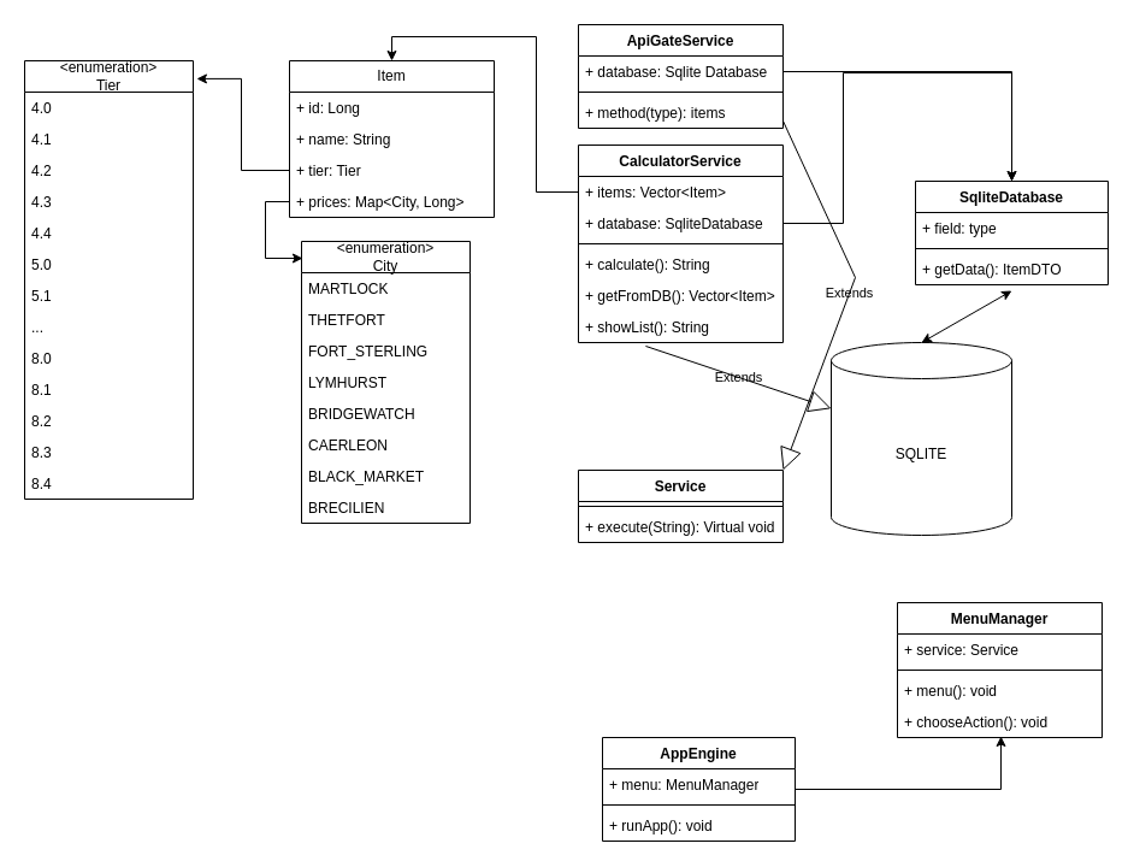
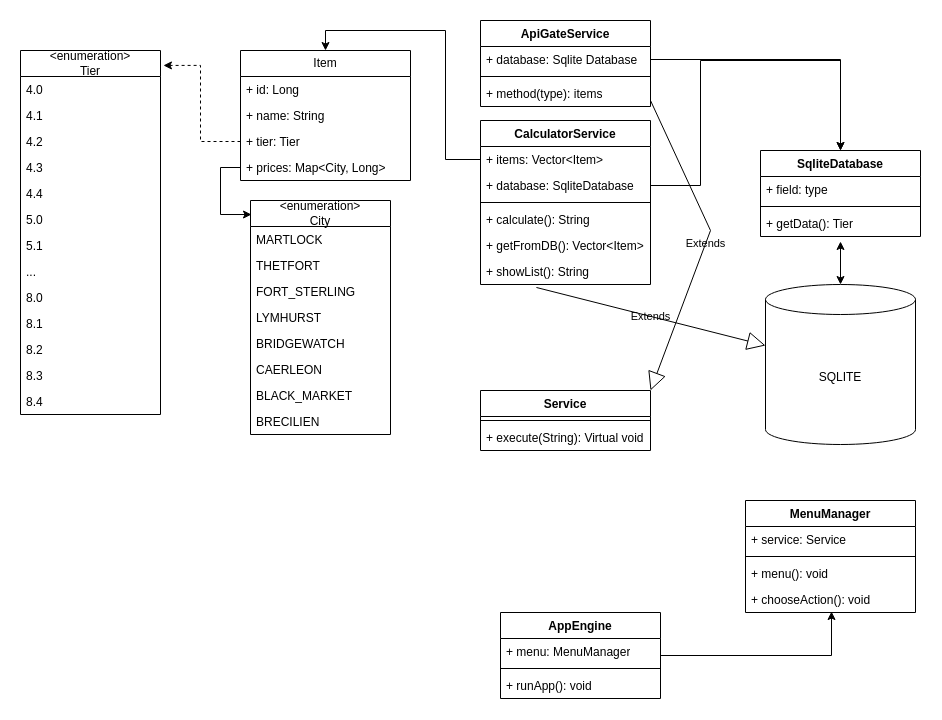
  <mxCell id="0" />
  <mxCell id="1" parent="0" />
  <mxCell id="2" value="Item" style="swimlane;fontStyle=0;childLayout=stackLayout;horizontal=1;startSize=26;fillColor=none;horizontalStack=0;resizeParent=1;resizeParentMax=0;resizeLast=0;collapsible=1;marginBottom=0;whiteSpace=wrap;html=1;" parent="1" vertex="1"><mxGeometry x="240" y="50" width="170" height="130" as="geometry"><mxRectangle x="340" y="410" width="60" height="30" as="alternateBounds" /></mxGeometry></mxCell>
  <mxCell id="3" value="+ id: Long" style="text;strokeColor=none;fillColor=none;align=left;verticalAlign=top;spacingLeft=4;spacingRight=4;overflow=hidden;rotatable=0;points=[[0,0.5],[1,0.5]];portConstraint=eastwest;whiteSpace=wrap;html=1;" parent="2" vertex="1"><mxGeometry y="26" width="170" height="26" as="geometry" /></mxCell>
  <mxCell id="4" value="+ name: String" style="text;strokeColor=none;fillColor=none;align=left;verticalAlign=top;spacingLeft=4;spacingRight=4;overflow=hidden;rotatable=0;points=[[0,0.5],[1,0.5]];portConstraint=eastwest;whiteSpace=wrap;html=1;" parent="2" vertex="1"><mxGeometry y="52" width="170" height="26" as="geometry" /></mxCell>
  <mxCell id="5" value="+ tier: Tier" style="text;strokeColor=none;fillColor=none;align=left;verticalAlign=top;spacingLeft=4;spacingRight=4;overflow=hidden;rotatable=0;points=[[0,0.5],[1,0.5]];portConstraint=eastwest;whiteSpace=wrap;html=1;" parent="2" vertex="1"><mxGeometry y="78" width="170" height="26" as="geometry" /></mxCell>
  <mxCell id="6" value="+ prices: Map&amp;lt;City, Long&amp;gt;" style="text;strokeColor=none;fillColor=none;align=left;verticalAlign=top;spacingLeft=4;spacingRight=4;overflow=hidden;rotatable=0;points=[[0,0.5],[1,0.5]];portConstraint=eastwest;whiteSpace=wrap;html=1;" parent="2" vertex="1"><mxGeometry y="104" width="170" height="26" as="geometry" /></mxCell>
  <mxCell id="7" value="&amp;lt;enumeration&amp;gt;&lt;div&gt;City&lt;/div&gt;" style="swimlane;fontStyle=0;childLayout=stackLayout;horizontal=1;startSize=26;fillColor=none;horizontalStack=0;resizeParent=1;resizeParentMax=0;resizeLast=0;collapsible=1;marginBottom=0;whiteSpace=wrap;html=1;" parent="1" vertex="1"><mxGeometry x="250" y="200" width="140" height="234" as="geometry" /></mxCell>
  <mxCell id="8" value="MARTLOCK" style="text;strokeColor=none;fillColor=none;align=left;verticalAlign=top;spacingLeft=4;spacingRight=4;overflow=hidden;rotatable=0;points=[[0,0.5],[1,0.5]];portConstraint=eastwest;whiteSpace=wrap;html=1;" parent="7" vertex="1"><mxGeometry y="26" width="140" height="26" as="geometry" /></mxCell>
  <mxCell id="9" value="THETFORT" style="text;strokeColor=none;fillColor=none;align=left;verticalAlign=top;spacingLeft=4;spacingRight=4;overflow=hidden;rotatable=0;points=[[0,0.5],[1,0.5]];portConstraint=eastwest;whiteSpace=wrap;html=1;" parent="7" vertex="1"><mxGeometry y="52" width="140" height="26" as="geometry" /></mxCell>
  <mxCell id="10" value="FORT_STERLING" style="text;strokeColor=none;fillColor=none;align=left;verticalAlign=top;spacingLeft=4;spacingRight=4;overflow=hidden;rotatable=0;points=[[0,0.5],[1,0.5]];portConstraint=eastwest;whiteSpace=wrap;html=1;" parent="7" vertex="1"><mxGeometry y="78" width="140" height="26" as="geometry" /></mxCell>
  <mxCell id="11" value="LYMHURST" style="text;strokeColor=none;fillColor=none;align=left;verticalAlign=top;spacingLeft=4;spacingRight=4;overflow=hidden;rotatable=0;points=[[0,0.5],[1,0.5]];portConstraint=eastwest;whiteSpace=wrap;html=1;" parent="7" vertex="1"><mxGeometry y="104" width="140" height="26" as="geometry" /></mxCell>
  <mxCell id="12" value="BRIDGEWATCH" style="text;strokeColor=none;fillColor=none;align=left;verticalAlign=top;spacingLeft=4;spacingRight=4;overflow=hidden;rotatable=0;points=[[0,0.5],[1,0.5]];portConstraint=eastwest;whiteSpace=wrap;html=1;" parent="7" vertex="1"><mxGeometry y="130" width="140" height="26" as="geometry" /></mxCell>
  <mxCell id="13" value="CAERLEON" style="text;strokeColor=none;fillColor=none;align=left;verticalAlign=top;spacingLeft=4;spacingRight=4;overflow=hidden;rotatable=0;points=[[0,0.5],[1,0.5]];portConstraint=eastwest;whiteSpace=wrap;html=1;" parent="7" vertex="1"><mxGeometry y="156" width="140" height="26" as="geometry" /></mxCell>
  <mxCell id="14" value="BLACK_MARKET" style="text;strokeColor=none;fillColor=none;align=left;verticalAlign=top;spacingLeft=4;spacingRight=4;overflow=hidden;rotatable=0;points=[[0,0.5],[1,0.5]];portConstraint=eastwest;whiteSpace=wrap;html=1;" parent="7" vertex="1"><mxGeometry y="182" width="140" height="26" as="geometry" /></mxCell>
  <mxCell id="15" value="BRECILIEN" style="text;strokeColor=none;fillColor=none;align=left;verticalAlign=top;spacingLeft=4;spacingRight=4;overflow=hidden;rotatable=0;points=[[0,0.5],[1,0.5]];portConstraint=eastwest;whiteSpace=wrap;html=1;" parent="7" vertex="1"><mxGeometry y="208" width="140" height="26" as="geometry" /></mxCell>
  <mxCell id="16" value="&amp;lt;enumeration&lt;span style=&quot;background-color: initial;&quot;&gt;&amp;gt;&lt;/span&gt;&lt;div&gt;&lt;span style=&quot;background-color: initial;&quot;&gt;Tier&lt;/span&gt;&lt;/div&gt;" style="swimlane;fontStyle=0;childLayout=stackLayout;horizontal=1;startSize=26;fillColor=none;horizontalStack=0;resizeParent=1;resizeParentMax=0;resizeLast=0;collapsible=1;marginBottom=0;whiteSpace=wrap;html=1;" parent="1" vertex="1"><mxGeometry x="20" y="50" width="140" height="364" as="geometry" /></mxCell>
  <mxCell id="17" value="4.0" style="text;strokeColor=none;fillColor=none;align=left;verticalAlign=top;spacingLeft=4;spacingRight=4;overflow=hidden;rotatable=0;points=[[0,0.5],[1,0.5]];portConstraint=eastwest;whiteSpace=wrap;html=1;" parent="16" vertex="1"><mxGeometry y="26" width="140" height="26" as="geometry" /></mxCell>
  <mxCell id="18" value="4.1" style="text;strokeColor=none;fillColor=none;align=left;verticalAlign=top;spacingLeft=4;spacingRight=4;overflow=hidden;rotatable=0;points=[[0,0.5],[1,0.5]];portConstraint=eastwest;whiteSpace=wrap;html=1;" parent="16" vertex="1"><mxGeometry y="52" width="140" height="26" as="geometry" /></mxCell>
  <mxCell id="19" value="4.2" style="text;strokeColor=none;fillColor=none;align=left;verticalAlign=top;spacingLeft=4;spacingRight=4;overflow=hidden;rotatable=0;points=[[0,0.5],[1,0.5]];portConstraint=eastwest;whiteSpace=wrap;html=1;" parent="16" vertex="1"><mxGeometry y="78" width="140" height="26" as="geometry" /></mxCell>
  <mxCell id="20" value="4.3" style="text;strokeColor=none;fillColor=none;align=left;verticalAlign=top;spacingLeft=4;spacingRight=4;overflow=hidden;rotatable=0;points=[[0,0.5],[1,0.5]];portConstraint=eastwest;whiteSpace=wrap;html=1;" parent="16" vertex="1"><mxGeometry y="104" width="140" height="26" as="geometry" /></mxCell>
  <mxCell id="21" value="4.4" style="text;strokeColor=none;fillColor=none;align=left;verticalAlign=top;spacingLeft=4;spacingRight=4;overflow=hidden;rotatable=0;points=[[0,0.5],[1,0.5]];portConstraint=eastwest;whiteSpace=wrap;html=1;" parent="16" vertex="1"><mxGeometry y="130" width="140" height="26" as="geometry" /></mxCell>
  <mxCell id="22" value="5.0" style="text;strokeColor=none;fillColor=none;align=left;verticalAlign=top;spacingLeft=4;spacingRight=4;overflow=hidden;rotatable=0;points=[[0,0.5],[1,0.5]];portConstraint=eastwest;whiteSpace=wrap;html=1;" parent="16" vertex="1"><mxGeometry y="156" width="140" height="26" as="geometry" /></mxCell>
  <mxCell id="23" value="5.1" style="text;strokeColor=none;fillColor=none;align=left;verticalAlign=top;spacingLeft=4;spacingRight=4;overflow=hidden;rotatable=0;points=[[0,0.5],[1,0.5]];portConstraint=eastwest;whiteSpace=wrap;html=1;" parent="16" vertex="1"><mxGeometry y="182" width="140" height="26" as="geometry" /></mxCell>
  <mxCell id="24" value="..." style="text;strokeColor=none;fillColor=none;align=left;verticalAlign=top;spacingLeft=4;spacingRight=4;overflow=hidden;rotatable=0;points=[[0,0.5],[1,0.5]];portConstraint=eastwest;whiteSpace=wrap;html=1;" parent="16" vertex="1"><mxGeometry y="208" width="140" height="26" as="geometry" /></mxCell>
  <mxCell id="25" value="8.0" style="text;strokeColor=none;fillColor=none;align=left;verticalAlign=top;spacingLeft=4;spacingRight=4;overflow=hidden;rotatable=0;points=[[0,0.5],[1,0.5]];portConstraint=eastwest;whiteSpace=wrap;html=1;" parent="16" vertex="1"><mxGeometry y="234" width="140" height="26" as="geometry" /></mxCell>
  <mxCell id="26" value="8.1" style="text;strokeColor=none;fillColor=none;align=left;verticalAlign=top;spacingLeft=4;spacingRight=4;overflow=hidden;rotatable=0;points=[[0,0.5],[1,0.5]];portConstraint=eastwest;whiteSpace=wrap;html=1;" parent="16" vertex="1"><mxGeometry y="260" width="140" height="26" as="geometry" /></mxCell>
  <mxCell id="27" value="8.2" style="text;strokeColor=none;fillColor=none;align=left;verticalAlign=top;spacingLeft=4;spacingRight=4;overflow=hidden;rotatable=0;points=[[0,0.5],[1,0.5]];portConstraint=eastwest;whiteSpace=wrap;html=1;" parent="16" vertex="1"><mxGeometry y="286" width="140" height="26" as="geometry" /></mxCell>
  <mxCell id="28" value="8.3" style="text;strokeColor=none;fillColor=none;align=left;verticalAlign=top;spacingLeft=4;spacingRight=4;overflow=hidden;rotatable=0;points=[[0,0.5],[1,0.5]];portConstraint=eastwest;whiteSpace=wrap;html=1;" parent="16" vertex="1"><mxGeometry y="312" width="140" height="26" as="geometry" /></mxCell>
  <mxCell id="29" value="8.4" style="text;strokeColor=none;fillColor=none;align=left;verticalAlign=top;spacingLeft=4;spacingRight=4;overflow=hidden;rotatable=0;points=[[0,0.5],[1,0.5]];portConstraint=eastwest;whiteSpace=wrap;html=1;" parent="16" vertex="1"><mxGeometry y="338" width="140" height="26" as="geometry" /></mxCell>
- <mxCell id="30" style="edgeStyle=orthogonalEdgeStyle;rounded=0;orthogonalLoop=1;jettySize=auto;html=1;entryX=1.021;entryY=0.041;entryDx=0;entryDy=0;entryPerimeter=0;" parent="1" source="5" target="16" edge="1"><mxGeometry relative="1" as="geometry" /></mxCell>
+ <mxCell id="30" style="edgeStyle=orthogonalEdgeStyle;rounded=0;orthogonalLoop=1;jettySize=auto;html=1;entryX=1.021;entryY=0.041;entryDx=0;entryDy=0;entryPerimeter=0;dashed=1;" parent="1" source="5" target="16" edge="1"><mxGeometry relative="1" as="geometry" /></mxCell>
  <mxCell id="31" value="CalculatorService" style="swimlane;fontStyle=1;align=center;verticalAlign=top;childLayout=stackLayout;horizontal=1;startSize=26;horizontalStack=0;resizeParent=1;resizeParentMax=0;resizeLast=0;collapsible=1;marginBottom=0;whiteSpace=wrap;html=1;fillColor=none;" parent="1" vertex="1"><mxGeometry x="480" y="120" width="170" height="164" as="geometry" /></mxCell>
  <mxCell id="32" value="+ items: Vector&amp;lt;Item&amp;gt;" style="text;strokeColor=none;fillColor=none;align=left;verticalAlign=top;spacingLeft=4;spacingRight=4;overflow=hidden;rotatable=0;points=[[0,0.5],[1,0.5]];portConstraint=eastwest;whiteSpace=wrap;html=1;" parent="31" vertex="1"><mxGeometry y="26" width="170" height="26" as="geometry" /></mxCell>
  <mxCell id="33" value="+ database: SqliteDatabase" style="text;strokeColor=none;fillColor=none;align=left;verticalAlign=top;spacingLeft=4;spacingRight=4;overflow=hidden;rotatable=0;points=[[0,0.5],[1,0.5]];portConstraint=eastwest;whiteSpace=wrap;html=1;" parent="31" vertex="1"><mxGeometry y="52" width="170" height="26" as="geometry" /></mxCell>
  <mxCell id="34" value="" style="line;strokeWidth=1;fillColor=none;align=left;verticalAlign=middle;spacingTop=-1;spacingLeft=3;spacingRight=3;rotatable=0;labelPosition=right;points=[];portConstraint=eastwest;strokeColor=inherit;" parent="31" vertex="1"><mxGeometry y="78" width="170" height="8" as="geometry" /></mxCell>
  <mxCell id="35" value="+ calculate(): String" style="text;strokeColor=none;fillColor=none;align=left;verticalAlign=top;spacingLeft=4;spacingRight=4;overflow=hidden;rotatable=0;points=[[0,0.5],[1,0.5]];portConstraint=eastwest;whiteSpace=wrap;html=1;" parent="31" vertex="1"><mxGeometry y="86" width="170" height="26" as="geometry" /></mxCell>
  <mxCell id="36" value="+ getFromDB(): Vector&amp;lt;Item&amp;gt;" style="text;strokeColor=none;fillColor=none;align=left;verticalAlign=top;spacingLeft=4;spacingRight=4;overflow=hidden;rotatable=0;points=[[0,0.5],[1,0.5]];portConstraint=eastwest;whiteSpace=wrap;html=1;" parent="31" vertex="1"><mxGeometry y="112" width="170" height="26" as="geometry" /></mxCell>
  <mxCell id="37" value="+ showList(): String" style="text;strokeColor=none;fillColor=none;align=left;verticalAlign=top;spacingLeft=4;spacingRight=4;overflow=hidden;rotatable=0;points=[[0,0.5],[1,0.5]];portConstraint=eastwest;whiteSpace=wrap;html=1;" parent="31" vertex="1"><mxGeometry y="138" width="170" height="26" as="geometry" /></mxCell>
  <mxCell id="38" style="edgeStyle=orthogonalEdgeStyle;rounded=0;orthogonalLoop=1;jettySize=auto;html=1;entryX=0.5;entryY=0;entryDx=0;entryDy=0;" parent="1" source="32" target="2" edge="1"><mxGeometry relative="1" as="geometry" /></mxCell>
  <mxCell id="39" style="edgeStyle=orthogonalEdgeStyle;rounded=0;orthogonalLoop=1;jettySize=auto;html=1;exitX=0;exitY=0.5;exitDx=0;exitDy=0;entryX=0.007;entryY=0.06;entryDx=0;entryDy=0;entryPerimeter=0;" parent="1" source="6" target="7" edge="1"><mxGeometry relative="1" as="geometry" /></mxCell>
  <mxCell id="40" value="SqliteDatabase" style="swimlane;fontStyle=1;align=center;verticalAlign=top;childLayout=stackLayout;horizontal=1;startSize=26;horizontalStack=0;resizeParent=1;resizeParentMax=0;resizeLast=0;collapsible=1;marginBottom=0;whiteSpace=wrap;html=1;fillColor=none;" parent="1" vertex="1"><mxGeometry x="760" y="150" width="160" height="86" as="geometry" /></mxCell>
  <mxCell id="41" value="+ field: type" style="text;strokeColor=none;fillColor=none;align=left;verticalAlign=top;spacingLeft=4;spacingRight=4;overflow=hidden;rotatable=0;points=[[0,0.5],[1,0.5]];portConstraint=eastwest;whiteSpace=wrap;html=1;" parent="40" vertex="1"><mxGeometry y="26" width="160" height="26" as="geometry" /></mxCell>
  <mxCell id="42" value="" style="line;strokeWidth=1;fillColor=none;align=left;verticalAlign=middle;spacingTop=-1;spacingLeft=3;spacingRight=3;rotatable=0;labelPosition=right;points=[];portConstraint=eastwest;strokeColor=inherit;" parent="40" vertex="1"><mxGeometry y="52" width="160" height="8" as="geometry" /></mxCell>
- <mxCell id="43" value="+ getData(): ItemDTO" style="text;strokeColor=none;fillColor=none;align=left;verticalAlign=top;spacingLeft=4;spacingRight=4;overflow=hidden;rotatable=0;points=[[0,0.5],[1,0.5]];portConstraint=eastwest;whiteSpace=wrap;html=1;" parent="40" vertex="1"><mxGeometry y="60" width="160" height="26" as="geometry" /></mxCell>
+ <mxCell id="43" value="+ getData(): Tier" style="text;strokeColor=none;fillColor=none;align=left;verticalAlign=top;spacingLeft=4;spacingRight=4;overflow=hidden;rotatable=0;points=[[0,0.5],[1,0.5]];portConstraint=eastwest;whiteSpace=wrap;html=1;" parent="40" vertex="1"><mxGeometry y="60" width="160" height="26" as="geometry" /></mxCell>
  <mxCell id="44" style="edgeStyle=orthogonalEdgeStyle;rounded=0;orthogonalLoop=1;jettySize=auto;html=1;entryX=0.5;entryY=0;entryDx=0;entryDy=0;" parent="1" source="33" target="40" edge="1"><mxGeometry relative="1" as="geometry"><Array as="points"><mxPoint x="700" y="185" /><mxPoint x="700" y="60" /><mxPoint x="840" y="60" /></Array></mxGeometry></mxCell>
  <mxCell id="45" value="MenuManager" style="swimlane;fontStyle=1;align=center;verticalAlign=top;childLayout=stackLayout;horizontal=1;startSize=26;horizontalStack=0;resizeParent=1;resizeParentMax=0;resizeLast=0;collapsible=1;marginBottom=0;whiteSpace=wrap;html=1;fillColor=none;" parent="1" vertex="1"><mxGeometry x="745" y="500" width="170" height="112" as="geometry" /></mxCell>
  <mxCell id="46" value="+ service: Service" style="text;strokeColor=none;fillColor=none;align=left;verticalAlign=top;spacingLeft=4;spacingRight=4;overflow=hidden;rotatable=0;points=[[0,0.5],[1,0.5]];portConstraint=eastwest;whiteSpace=wrap;html=1;" vertex="1" parent="45"><mxGeometry y="26" width="170" height="26" as="geometry" /></mxCell>
  <mxCell id="47" value="" style="line;strokeWidth=1;fillColor=none;align=left;verticalAlign=middle;spacingTop=-1;spacingLeft=3;spacingRight=3;rotatable=0;labelPosition=right;points=[];portConstraint=eastwest;strokeColor=inherit;" parent="45" vertex="1"><mxGeometry y="52" width="170" height="8" as="geometry" /></mxCell>
  <mxCell id="48" value="+ menu(): void" style="text;strokeColor=none;fillColor=none;align=left;verticalAlign=top;spacingLeft=4;spacingRight=4;overflow=hidden;rotatable=0;points=[[0,0.5],[1,0.5]];portConstraint=eastwest;whiteSpace=wrap;html=1;" parent="45" vertex="1"><mxGeometry y="60" width="170" height="26" as="geometry" /></mxCell>
  <mxCell id="49" value="+ chooseAction(): void" style="text;strokeColor=none;fillColor=none;align=left;verticalAlign=top;spacingLeft=4;spacingRight=4;overflow=hidden;rotatable=0;points=[[0,0.5],[1,0.5]];portConstraint=eastwest;whiteSpace=wrap;html=1;" parent="45" vertex="1"><mxGeometry y="86" width="170" height="26" as="geometry" /></mxCell>
- <mxCell id="50" value="SQLITE" style="shape=cylinder3;whiteSpace=wrap;html=1;boundedLbl=1;backgroundOutline=1;size=15;fillColor=none;" vertex="1" parent="1"><mxGeometry x="690" y="284" width="150" height="160" as="geometry" /></mxCell>
+ <mxCell id="50" value="SQLITE" style="shape=cylinder3;whiteSpace=wrap;html=1;boundedLbl=1;backgroundOutline=1;size=15;fillColor=none;" vertex="1" parent="1"><mxGeometry x="765" y="284" width="150" height="160" as="geometry" /></mxCell>
  <mxCell id="51" value="" style="endArrow=classic;startArrow=classic;html=1;rounded=0;entryX=0.5;entryY=1.192;entryDx=0;entryDy=0;entryPerimeter=0;exitX=0.5;exitY=0;exitDx=0;exitDy=0;exitPerimeter=0;" edge="1" parent="1" source="50" target="43"><mxGeometry width="50" height="50" relative="1" as="geometry"><mxPoint x="700" y="440" as="sourcePoint" /><mxPoint x="750" y="390" as="targetPoint" /><Array as="points" /></mxGeometry></mxCell>
  <mxCell id="52" value="ApiGateService" style="swimlane;fontStyle=1;align=center;verticalAlign=top;childLayout=stackLayout;horizontal=1;startSize=26;horizontalStack=0;resizeParent=1;resizeParentMax=0;resizeLast=0;collapsible=1;marginBottom=0;whiteSpace=wrap;html=1;fillColor=none;" vertex="1" parent="1"><mxGeometry x="480" y="20" width="170" height="86" as="geometry" /></mxCell>
  <mxCell id="53" value="+ database: Sqlite Database" style="text;strokeColor=none;fillColor=none;align=left;verticalAlign=top;spacingLeft=4;spacingRight=4;overflow=hidden;rotatable=0;points=[[0,0.5],[1,0.5]];portConstraint=eastwest;whiteSpace=wrap;html=1;" vertex="1" parent="52"><mxGeometry y="26" width="170" height="26" as="geometry" /></mxCell>
  <mxCell id="54" value="" style="line;strokeWidth=1;fillColor=none;align=left;verticalAlign=middle;spacingTop=-1;spacingLeft=3;spacingRight=3;rotatable=0;labelPosition=right;points=[];portConstraint=eastwest;strokeColor=inherit;" vertex="1" parent="52"><mxGeometry y="52" width="170" height="8" as="geometry" /></mxCell>
  <mxCell id="55" value="+ method(type): items" style="text;strokeColor=none;fillColor=none;align=left;verticalAlign=top;spacingLeft=4;spacingRight=4;overflow=hidden;rotatable=0;points=[[0,0.5],[1,0.5]];portConstraint=eastwest;whiteSpace=wrap;html=1;" vertex="1" parent="52"><mxGeometry y="60" width="170" height="26" as="geometry" /></mxCell>
  <mxCell id="56" style="edgeStyle=orthogonalEdgeStyle;rounded=0;orthogonalLoop=1;jettySize=auto;html=1;entryX=0.5;entryY=0;entryDx=0;entryDy=0;" edge="1" parent="1" source="53" target="40"><mxGeometry relative="1" as="geometry" /></mxCell>
  <mxCell id="57" value="Service" style="swimlane;fontStyle=1;align=center;verticalAlign=top;childLayout=stackLayout;horizontal=1;startSize=26;horizontalStack=0;resizeParent=1;resizeParentMax=0;resizeLast=0;collapsible=1;marginBottom=0;whiteSpace=wrap;html=1;fillColor=none;" vertex="1" parent="1"><mxGeometry x="480" y="390" width="170" height="60" as="geometry" /></mxCell>
  <mxCell id="58" value="" style="line;strokeWidth=1;fillColor=none;align=left;verticalAlign=middle;spacingTop=-1;spacingLeft=3;spacingRight=3;rotatable=0;labelPosition=right;points=[];portConstraint=eastwest;strokeColor=inherit;" vertex="1" parent="57"><mxGeometry y="26" width="170" height="8" as="geometry" /></mxCell>
  <mxCell id="59" value="+ execute(String): Virtual void" style="text;strokeColor=none;fillColor=none;align=left;verticalAlign=top;spacingLeft=4;spacingRight=4;overflow=hidden;rotatable=0;points=[[0,0.5],[1,0.5]];portConstraint=eastwest;whiteSpace=wrap;html=1;" vertex="1" parent="57"><mxGeometry y="34" width="170" height="26" as="geometry" /></mxCell>
  <mxCell id="60" value="Extends" style="endArrow=block;endSize=16;endFill=0;html=1;rounded=0;exitX=0.329;exitY=1.115;exitDx=0;exitDy=0;exitPerimeter=0;labelBackgroundColor=none;" edge="1" parent="1" source="37" target="50"><mxGeometry width="160" relative="1" as="geometry"><mxPoint x="550" y="380" as="sourcePoint" /><mxPoint x="710" y="380" as="targetPoint" /></mxGeometry></mxCell>
  <mxCell id="61" value="Extends" style="endArrow=block;endSize=16;endFill=0;html=1;rounded=0;entryX=1;entryY=0;entryDx=0;entryDy=0;labelBackgroundColor=none;" edge="1" parent="1" target="57"><mxGeometry x="-0.0" width="160" relative="1" as="geometry"><mxPoint x="650" y="100" as="sourcePoint" /><mxPoint x="710" y="380" as="targetPoint" /><Array as="points"><mxPoint x="710" y="230" /></Array><mxPoint as="offset" /></mxGeometry></mxCell>
  <mxCell id="62" style="edgeStyle=orthogonalEdgeStyle;rounded=0;orthogonalLoop=1;jettySize=auto;html=1;entryX=0.506;entryY=0.962;entryDx=0;entryDy=0;entryPerimeter=0;" edge="1" parent="1" source="63" target="49"><mxGeometry relative="1" as="geometry"><mxPoint x="830" y="655" as="targetPoint" /></mxGeometry></mxCell>
  <mxCell id="63" value="AppEngine" style="swimlane;fontStyle=1;align=center;verticalAlign=top;childLayout=stackLayout;horizontal=1;startSize=26;horizontalStack=0;resizeParent=1;resizeParentMax=0;resizeLast=0;collapsible=1;marginBottom=0;whiteSpace=wrap;html=1;fillColor=none;" vertex="1" parent="1"><mxGeometry x="500" y="612" width="160" height="86" as="geometry" /></mxCell>
  <mxCell id="64" value="+ menu: MenuManager" style="text;strokeColor=none;fillColor=none;align=left;verticalAlign=top;spacingLeft=4;spacingRight=4;overflow=hidden;rotatable=0;points=[[0,0.5],[1,0.5]];portConstraint=eastwest;whiteSpace=wrap;html=1;" vertex="1" parent="63"><mxGeometry y="26" width="160" height="26" as="geometry" /></mxCell>
  <mxCell id="65" value="" style="line;strokeWidth=1;fillColor=none;align=left;verticalAlign=middle;spacingTop=-1;spacingLeft=3;spacingRight=3;rotatable=0;labelPosition=right;points=[];portConstraint=eastwest;strokeColor=inherit;" vertex="1" parent="63"><mxGeometry y="52" width="160" height="8" as="geometry" /></mxCell>
  <mxCell id="66" value="+ runApp(): void" style="text;strokeColor=none;fillColor=none;align=left;verticalAlign=top;spacingLeft=4;spacingRight=4;overflow=hidden;rotatable=0;points=[[0,0.5],[1,0.5]];portConstraint=eastwest;whiteSpace=wrap;html=1;" vertex="1" parent="63"><mxGeometry y="60" width="160" height="26" as="geometry" /></mxCell>
